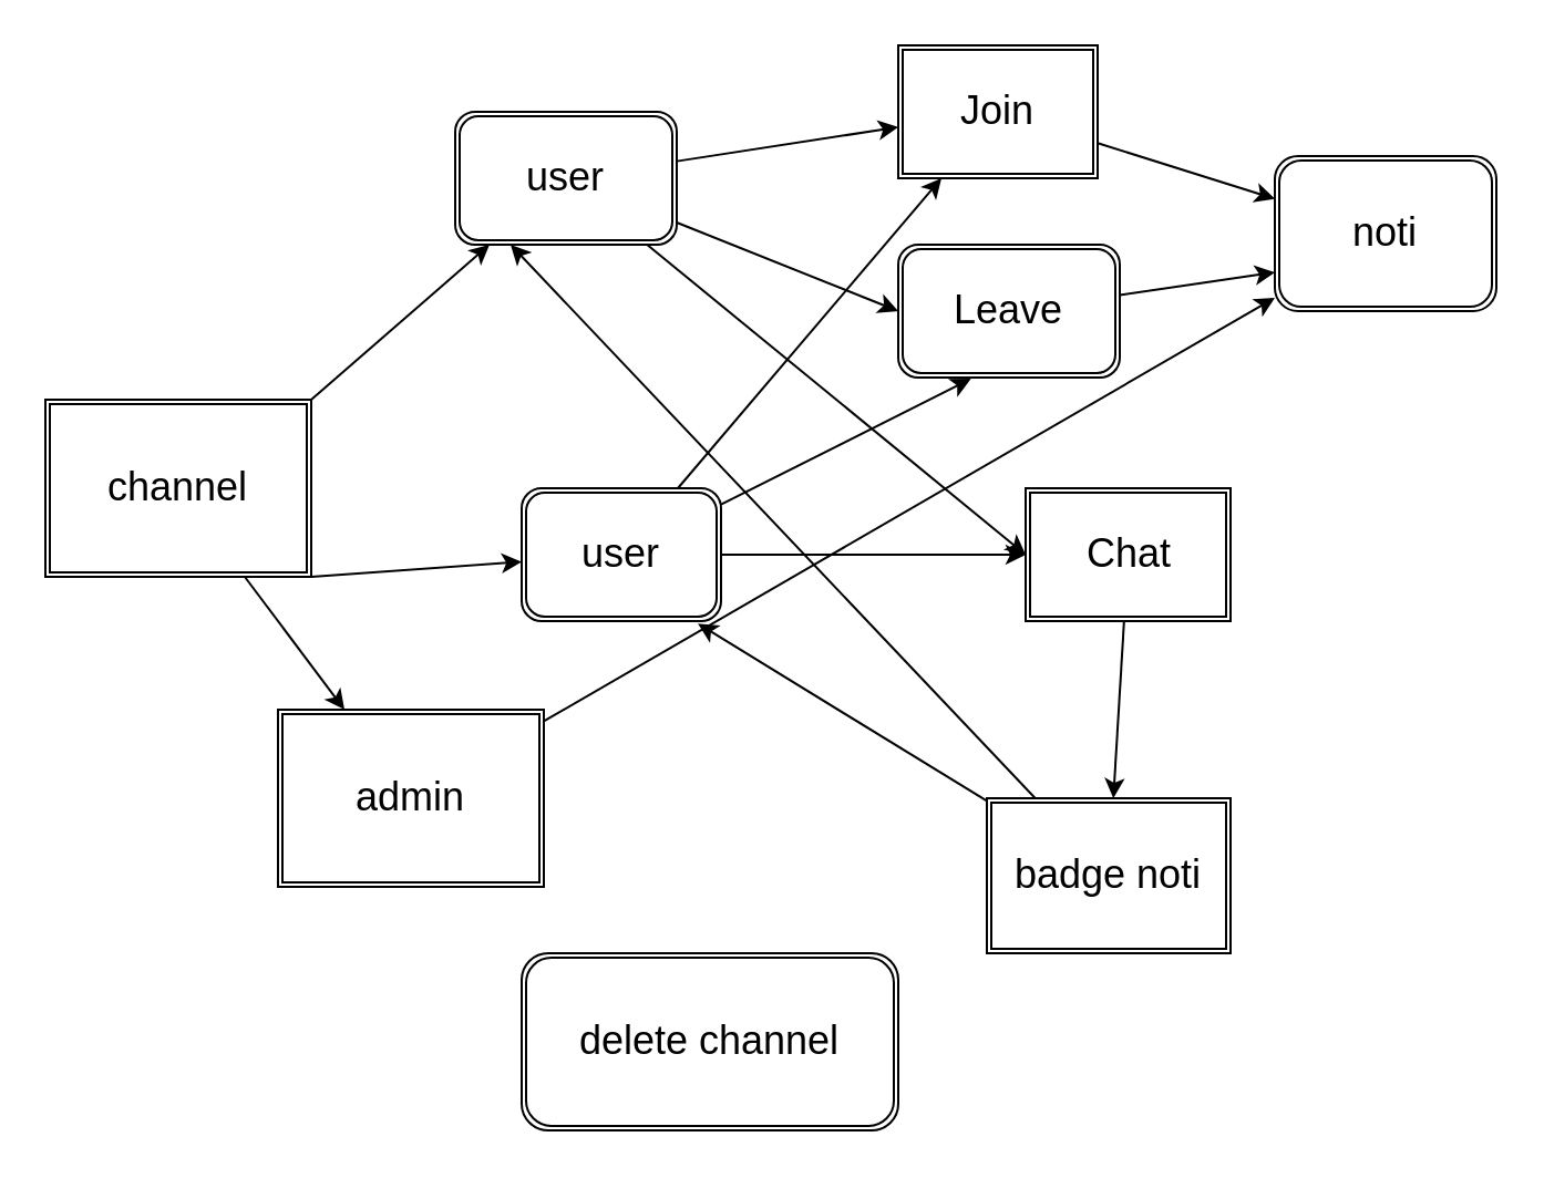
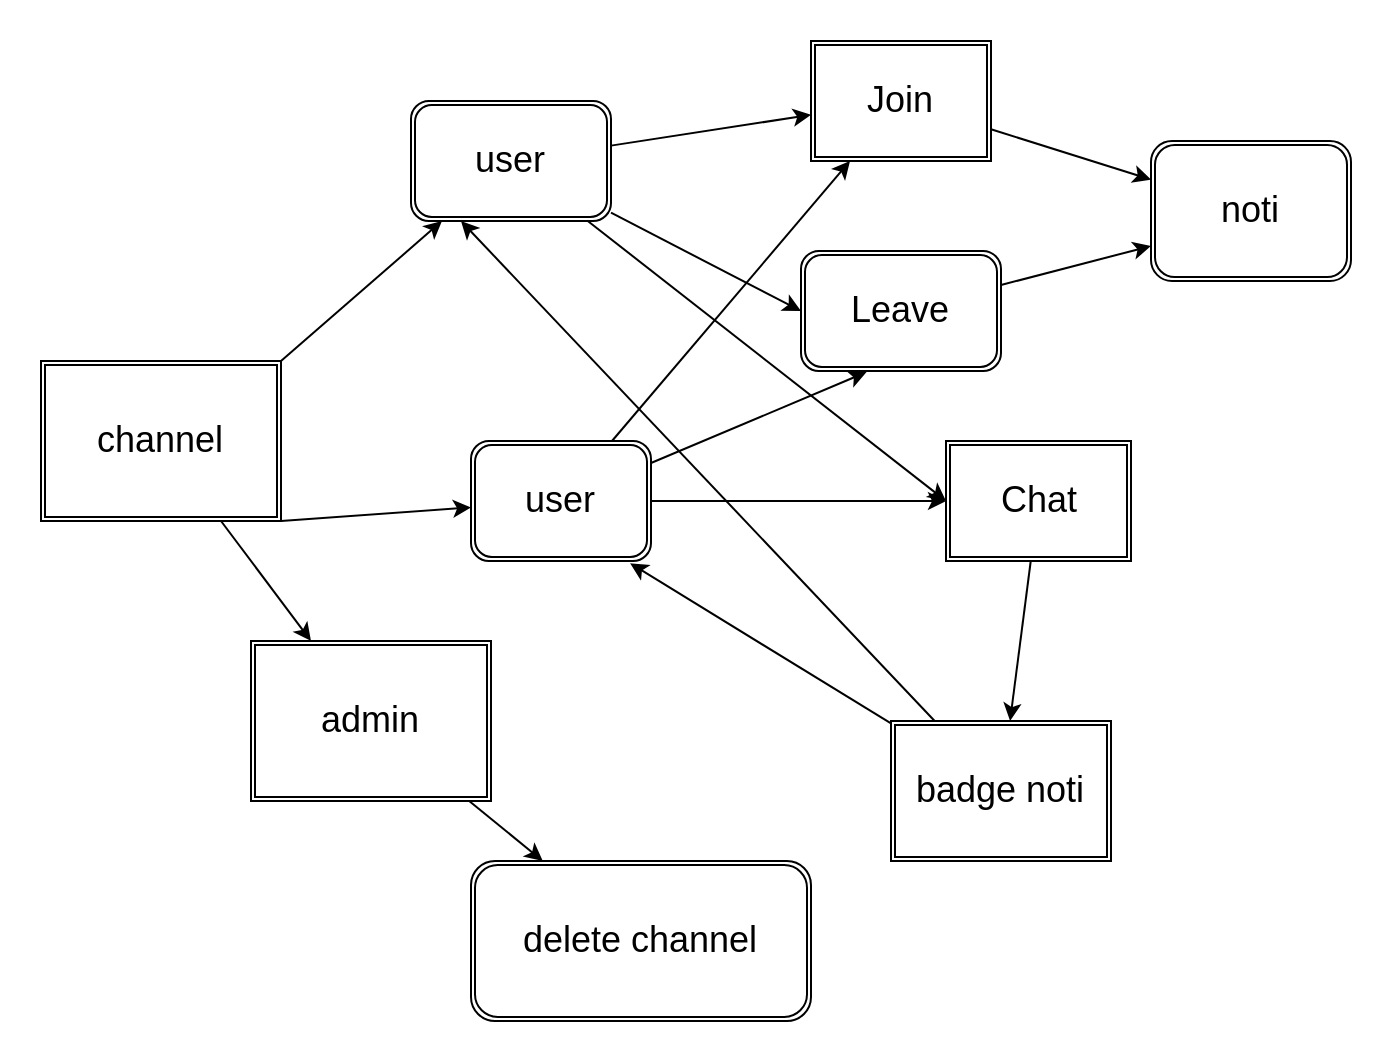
  <mxCell id="0" />
  <mxCell id="1" parent="0" />
  <mxCell id="2" style="edgeStyle=none;html=1;exitX=1;exitY=1;exitDx=0;exitDy=0;fontSize=18;" edge="1" parent="1" source="5" target="13"><mxGeometry relative="1" as="geometry"><mxPoint x="225" y="390" as="targetPoint" /></mxGeometry></mxCell>
  <mxCell id="3" style="edgeStyle=none;html=1;exitX=1;exitY=0;exitDx=0;exitDy=0;fontSize=18;" edge="1" parent="1" source="5" target="9"><mxGeometry relative="1" as="geometry" /></mxCell>
  <mxCell id="4" style="edgeStyle=none;html=1;fontSize=18;" edge="1" parent="1" source="5" target="26"><mxGeometry relative="1" as="geometry" /></mxCell>
  <mxCell id="5" value="&lt;font style=&quot;font-size: 18px;&quot;&gt;channel&lt;/font&gt;" style="shape=ext;double=1;rounded=0;whiteSpace=wrap;html=1;" vertex="1" parent="1"><mxGeometry x="20" y="180" width="120" height="80" as="geometry" /></mxCell>
  <mxCell id="6" style="edgeStyle=none;html=1;fontSize=18;" edge="1" parent="1" source="9" target="15"><mxGeometry relative="1" as="geometry" /></mxCell>
  <mxCell id="7" style="edgeStyle=none;html=1;entryX=0;entryY=0.5;entryDx=0;entryDy=0;fontSize=18;" edge="1" parent="1" source="9" target="17"><mxGeometry relative="1" as="geometry" /></mxCell>
  <mxCell id="8" style="edgeStyle=none;html=1;entryX=0;entryY=0.5;entryDx=0;entryDy=0;fontSize=18;" edge="1" parent="1" source="9" target="22"><mxGeometry relative="1" as="geometry" /></mxCell>
  <mxCell id="9" value="user" style="shape=ext;double=1;rounded=1;whiteSpace=wrap;html=1;fontSize=18;" vertex="1" parent="1"><mxGeometry x="205" y="50" width="100" height="60" as="geometry" /></mxCell>
  <mxCell id="10" style="edgeStyle=none;html=1;fontSize=18;" edge="1" parent="1" source="13" target="15"><mxGeometry relative="1" as="geometry" /></mxCell>
  <mxCell id="11" style="edgeStyle=none;html=1;entryX=0.328;entryY=1.009;entryDx=0;entryDy=0;entryPerimeter=0;fontSize=18;" edge="1" parent="1" source="13" target="17"><mxGeometry relative="1" as="geometry" /></mxCell>
  <mxCell id="12" style="edgeStyle=none;html=1;fontSize=18;" edge="1" parent="1" source="13" target="22"><mxGeometry relative="1" as="geometry" /></mxCell>
  <mxCell id="13" value="user" style="shape=ext;double=1;rounded=1;whiteSpace=wrap;html=1;fontSize=18;" vertex="1" parent="1"><mxGeometry x="235" y="220" width="90" height="60" as="geometry" /></mxCell>
  <mxCell id="14" style="edgeStyle=none;html=1;fontSize=18;" edge="1" parent="1" source="15" target="23"><mxGeometry relative="1" as="geometry" /></mxCell>
  <mxCell id="15" value="Join" style="shape=ext;double=1;rounded=0;whiteSpace=wrap;html=1;fontSize=18;" vertex="1" parent="1"><mxGeometry x="405" y="20" width="90" height="60" as="geometry" /></mxCell>
  <mxCell id="16" style="edgeStyle=none;html=1;entryX=0;entryY=0.75;entryDx=0;entryDy=0;fontSize=18;" edge="1" parent="1" source="17" target="23"><mxGeometry relative="1" as="geometry" /></mxCell>
- <mxCell id="17" value="Leave" style="shape=ext;double=1;rounded=1;whiteSpace=wrap;html=1;fontSize=18;" vertex="1" parent="1"><mxGeometry x="405" y="110" width="100" height="60" as="geometry" /></mxCell>
+ <mxCell id="17" value="Leave" style="shape=ext;double=1;rounded=1;whiteSpace=wrap;html=1;fontSize=18;" vertex="1" parent="1"><mxGeometry x="400" y="125" width="100" height="60" as="geometry" /></mxCell>
  <mxCell id="18" style="edgeStyle=none;html=1;entryX=0.25;entryY=1;entryDx=0;entryDy=0;fontSize=18;" edge="1" parent="1" source="20" target="9"><mxGeometry relative="1" as="geometry" /></mxCell>
  <mxCell id="19" style="edgeStyle=none;html=1;entryX=0.884;entryY=1.019;entryDx=0;entryDy=0;entryPerimeter=0;fontSize=18;" edge="1" parent="1" source="20" target="13"><mxGeometry relative="1" as="geometry" /></mxCell>
  <mxCell id="20" value="badge noti" style="shape=ext;double=1;rounded=0;whiteSpace=wrap;html=1;fontSize=18;" vertex="1" parent="1"><mxGeometry x="445" y="360" width="110" height="70" as="geometry" /></mxCell>
  <mxCell id="21" style="edgeStyle=none;html=1;fontSize=18;" edge="1" parent="1" source="22" target="20"><mxGeometry relative="1" as="geometry" /></mxCell>
- <mxCell id="22" value="Chat" style="shape=ext;double=1;rounded=0;whiteSpace=wrap;html=1;fontSize=18;" vertex="1" parent="1"><mxGeometry x="462.5" y="220" width="92.5" height="60" as="geometry" /></mxCell>
+ <mxCell id="22" value="Chat" style="shape=ext;double=1;rounded=0;whiteSpace=wrap;html=1;fontSize=18;" vertex="1" parent="1"><mxGeometry x="472.5" y="220" width="92.5" height="60" as="geometry" /></mxCell>
  <mxCell id="23" value="noti" style="shape=ext;double=1;rounded=1;whiteSpace=wrap;html=1;fontSize=18;" vertex="1" parent="1"><mxGeometry x="575" y="70" width="100" height="70" as="geometry" /></mxCell>
  <mxCell id="24" value="delete channel" style="shape=ext;double=1;rounded=1;whiteSpace=wrap;html=1;fontSize=18;" vertex="1" parent="1"><mxGeometry x="235" y="430" width="170" height="80" as="geometry" /></mxCell>
- <mxCell id="25" style="edgeStyle=none;html=1;fontSize=18;" edge="1" parent="1" source="26" target="23"><mxGeometry relative="1" as="geometry" /></mxCell>
+ <mxCell id="25" style="edgeStyle=none;html=1;fontSize=18;" edge="1" parent="1" source="26" target="24"><mxGeometry relative="1" as="geometry" /></mxCell>
  <mxCell id="26" value="admin" style="shape=ext;double=1;rounded=0;whiteSpace=wrap;html=1;fontSize=18;" vertex="1" parent="1"><mxGeometry x="125" y="320" width="120" height="80" as="geometry" /></mxCell>
